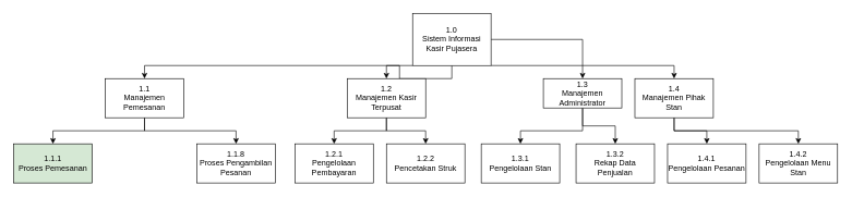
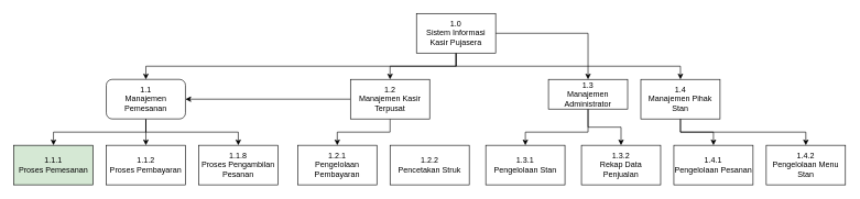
  <mxCell id="0" />
  <mxCell id="1" parent="0" />
  <mxCell id="2" style="edgeStyle=orthogonalEdgeStyle;rounded=0;orthogonalLoop=1;jettySize=auto;html=1;" edge="1" parent="1" source="6" target="9"><mxGeometry relative="1" as="geometry" /></mxCell>
  <mxCell id="3" style="edgeStyle=orthogonalEdgeStyle;rounded=0;orthogonalLoop=1;jettySize=auto;html=1;" edge="1" parent="1" source="6" target="15"><mxGeometry relative="1" as="geometry" /></mxCell>
  <mxCell id="4" style="edgeStyle=orthogonalEdgeStyle;rounded=0;orthogonalLoop=1;jettySize=auto;html=1;entryX=0.5;entryY=0;entryDx=0;entryDy=0;" edge="1" parent="1" source="6" target="12"><mxGeometry relative="1" as="geometry"><Array as="points"><mxPoint x="690" y="100" /><mxPoint x="1030" y="100" /></Array></mxGeometry></mxCell>
  <mxCell id="5" style="edgeStyle=orthogonalEdgeStyle;rounded=0;orthogonalLoop=1;jettySize=auto;html=1;" edge="1" parent="1" source="6" target="19"><mxGeometry relative="1" as="geometry"><Array as="points"><mxPoint x="690" y="100" /><mxPoint x="220" y="100" /></Array></mxGeometry></mxCell>
- <mxCell id="6" value="&lt;div&gt;1.0&lt;/div&gt;Sistem Informasi Kasir Pujasera" style="rounded=0;whiteSpace=wrap;html=1;" vertex="1" parent="1"><mxGeometry x="630" y="20" width="120" height="80" as="geometry" /></mxCell>
+ <mxCell id="6" value="&lt;div&gt;1.0&lt;/div&gt;Sistem Informasi Kasir Pujasera" style="rounded=0;whiteSpace=wrap;html=1;" vertex="1" parent="1"><mxGeometry x="630" y="20" width="120" height="60" as="geometry" /></mxCell>
  <mxCell id="7" style="edgeStyle=orthogonalEdgeStyle;rounded=0;orthogonalLoop=1;jettySize=auto;html=1;" edge="1" parent="1" source="9" target="25"><mxGeometry relative="1" as="geometry"><Array as="points"><mxPoint x="890" y="200" /><mxPoint x="795" y="200" /></Array></mxGeometry></mxCell>
  <mxCell id="8" style="edgeStyle=orthogonalEdgeStyle;rounded=0;orthogonalLoop=1;jettySize=auto;html=1;" edge="1" parent="1" source="9" target="26"><mxGeometry relative="1" as="geometry" /></mxCell>
  <mxCell id="9" value="&lt;div&gt;1.3&lt;/div&gt;Manajemen Administrator" style="rounded=0;whiteSpace=wrap;html=1;" vertex="1" parent="1"><mxGeometry x="830" y="120" width="120" height="45" as="geometry" /></mxCell>
  <mxCell id="10" style="edgeStyle=orthogonalEdgeStyle;rounded=0;orthogonalLoop=1;jettySize=auto;html=1;entryX=0.5;entryY=0;entryDx=0;entryDy=0;" edge="1" parent="1" source="12" target="27"><mxGeometry relative="1" as="geometry" /></mxCell>
  <mxCell id="11" style="edgeStyle=orthogonalEdgeStyle;rounded=0;orthogonalLoop=1;jettySize=auto;html=1;" edge="1" parent="1" source="12" target="28"><mxGeometry relative="1" as="geometry"><Array as="points"><mxPoint x="1030" y="200" /><mxPoint x="1220" y="200" /></Array></mxGeometry></mxCell>
  <mxCell id="12" value="&lt;div&gt;1.4&lt;/div&gt;Manajemen Pihak Stan" style="rounded=0;whiteSpace=wrap;html=1;" vertex="1" parent="1"><mxGeometry x="970" y="120" width="120" height="60" as="geometry" /></mxCell>
  <mxCell id="13" style="edgeStyle=orthogonalEdgeStyle;rounded=0;orthogonalLoop=1;jettySize=auto;html=1;" edge="1" parent="1" source="15" target="23"><mxGeometry relative="1" as="geometry" /></mxCell>
- <mxCell id="14" style="edgeStyle=orthogonalEdgeStyle;rounded=0;orthogonalLoop=1;jettySize=auto;html=1;" edge="1" parent="1" source="15" target="24"><mxGeometry relative="1" as="geometry" /></mxCell>
+ <mxCell id="14" style="edgeStyle=orthogonalEdgeStyle;rounded=0;orthogonalLoop=1;jettySize=auto;html=1;" edge="1" parent="1" source="15" target="19"><mxGeometry relative="1" as="geometry" /></mxCell>
  <mxCell id="15" value="&lt;div&gt;1.2&lt;/div&gt;&lt;div&gt;Manajemen Kasir Terpusat&lt;/div&gt;" style="rounded=0;whiteSpace=wrap;html=1;" vertex="1" parent="1"><mxGeometry x="530" y="120" width="120" height="60" as="geometry" /></mxCell>
  <mxCell id="16" style="edgeStyle=orthogonalEdgeStyle;rounded=0;orthogonalLoop=1;jettySize=auto;html=1;" edge="1" parent="1" source="19" target="22"><mxGeometry relative="1" as="geometry"><Array as="points"><mxPoint x="220" y="200" /><mxPoint x="80" y="200" /></Array></mxGeometry></mxCell>
+ <mxCell id="17" style="edgeStyle=orthogonalEdgeStyle;rounded=0;orthogonalLoop=1;jettySize=auto;html=1;" edge="1" parent="1" source="19" target="20"><mxGeometry relative="1" as="geometry" /></mxCell>
  <mxCell id="18" style="edgeStyle=orthogonalEdgeStyle;rounded=0;orthogonalLoop=1;jettySize=auto;html=1;entryX=0.5;entryY=0;entryDx=0;entryDy=0;" edge="1" parent="1" source="19" target="21"><mxGeometry relative="1" as="geometry"><Array as="points"><mxPoint x="220" y="200" /><mxPoint x="360" y="200" /></Array></mxGeometry></mxCell>
- <mxCell id="19" value="&lt;div&gt;1.1&lt;/div&gt;Manajemen Pemesanan" style="rounded=0;whiteSpace=wrap;html=1;" vertex="1" parent="1"><mxGeometry x="160" y="120" width="120" height="60" as="geometry" /></mxCell>
+ <mxCell id="19" value="&lt;div&gt;1.1&lt;/div&gt;Manajemen Pemesanan" style="whiteSpace=wrap;html=1;rounded=1;" vertex="1" parent="1"><mxGeometry x="160" y="120" width="120" height="60" as="geometry" /></mxCell>
+ <mxCell id="20" value="&lt;div&gt;1.1.2&lt;/div&gt;Proses Pembayaran" style="rounded=0;whiteSpace=wrap;html=1;" vertex="1" parent="1"><mxGeometry x="160" y="220" width="120" height="60" as="geometry" /></mxCell>
  <mxCell id="21" value="&lt;div&gt;1.1.8&lt;/div&gt;&lt;div&gt;Proses Pengambilan Pesanan&lt;/div&gt;" style="rounded=0;whiteSpace=wrap;html=1;" vertex="1" parent="1"><mxGeometry x="300" y="220" width="120" height="60" as="geometry" /></mxCell>
  <mxCell id="22" value="&lt;div&gt;1.1.1&lt;/div&gt;&lt;div&gt;Proses Pemesanan&lt;/div&gt;" style="rounded=0;whiteSpace=wrap;html=1;fillColor=#d5e8d4;" vertex="1" parent="1"><mxGeometry x="20" y="220" width="120" height="60" as="geometry" /></mxCell>
  <mxCell id="23" value="1.2.1&lt;div&gt;&lt;/div&gt;&lt;div&gt;Pengelolaan Pembayaran&lt;/div&gt;" style="rounded=0;whiteSpace=wrap;html=1;" vertex="1" parent="1"><mxGeometry x="450" y="220" width="120" height="60" as="geometry" /></mxCell>
  <mxCell id="24" value="1.2.2&lt;div&gt;&lt;/div&gt;&lt;div&gt;Pencetakan Struk&lt;/div&gt;" style="rounded=0;whiteSpace=wrap;html=1;" vertex="1" parent="1"><mxGeometry x="590" y="220" width="120" height="60" as="geometry" /></mxCell>
  <mxCell id="25" value="1.3.1&lt;div&gt;Pengelolaan Stan&lt;/div&gt;" style="rounded=0;whiteSpace=wrap;html=1;" vertex="1" parent="1"><mxGeometry x="735" y="220" width="120" height="60" as="geometry" /></mxCell>
  <mxCell id="26" value="1.3.2&lt;div&gt;Rekap Data Penjualan&lt;/div&gt;" style="rounded=0;whiteSpace=wrap;html=1;" vertex="1" parent="1"><mxGeometry x="880" y="220" width="120" height="60" as="geometry" /></mxCell>
  <mxCell id="27" value="1.4.1&lt;div&gt;Pengelolaan Pesanan&lt;/div&gt;" style="rounded=0;whiteSpace=wrap;html=1;" vertex="1" parent="1"><mxGeometry x="1020" y="220" width="120" height="60" as="geometry" /></mxCell>
  <mxCell id="28" value="1.4.2&lt;div&gt;Pengelolaan Menu Stan&lt;/div&gt;" style="rounded=0;whiteSpace=wrap;html=1;" vertex="1" parent="1"><mxGeometry x="1160" y="220" width="120" height="60" as="geometry" /></mxCell>
